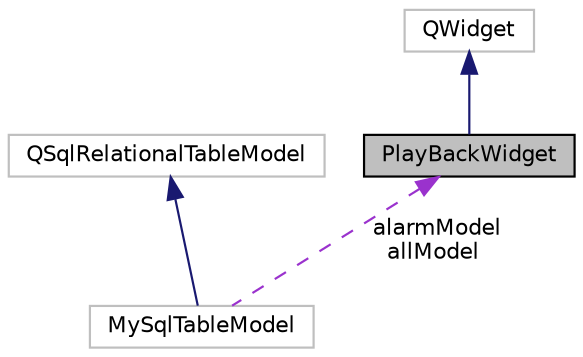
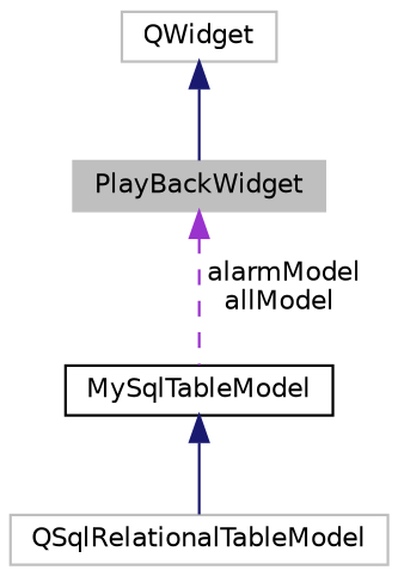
  digraph {
    node [color=black fillcolor=white fontname=Helvetica fontsize=10 shape=record style=filled]
    edge [color=midnightblue dir=back fontname=Helvetica fontsize=10 labelfontname=Helvetica labelfontsize=10 style=solid]
-   n1 [fillcolor=grey75 fontcolor=black height=0.2 label=PlayBackWidget width=0.4]
-   n2 [color=grey75 height=0.2 label=MySqlTableModel width=0.4]
+   n1 [color=grey75 fillcolor=grey75 fontcolor=black height=0.2 label=PlayBackWidget width=0.4]
+   n2 [height=0.2 label=MySqlTableModel width=0.4]
    n3 [color=grey75 height=0.2 label=QWidget width=0.4]
    n4 [color=grey75 height=0.2 label=QSqlRelationalTableModel width=0.4]
    n1 -> n2 [color=darkorchid3 label=" alarmModel\nallModel" style=dashed]
    n3 -> n1
-   n4 -> n2
+   n2 -> n4
  }
